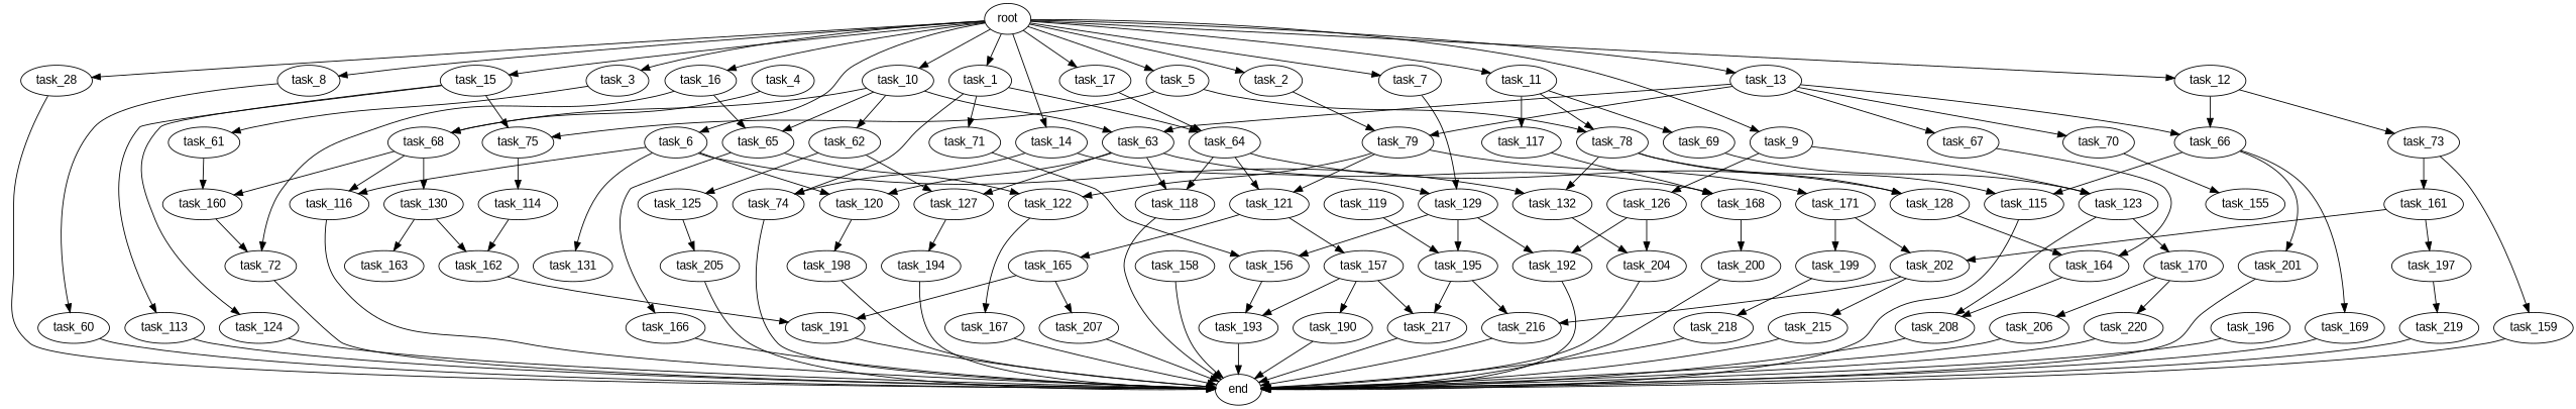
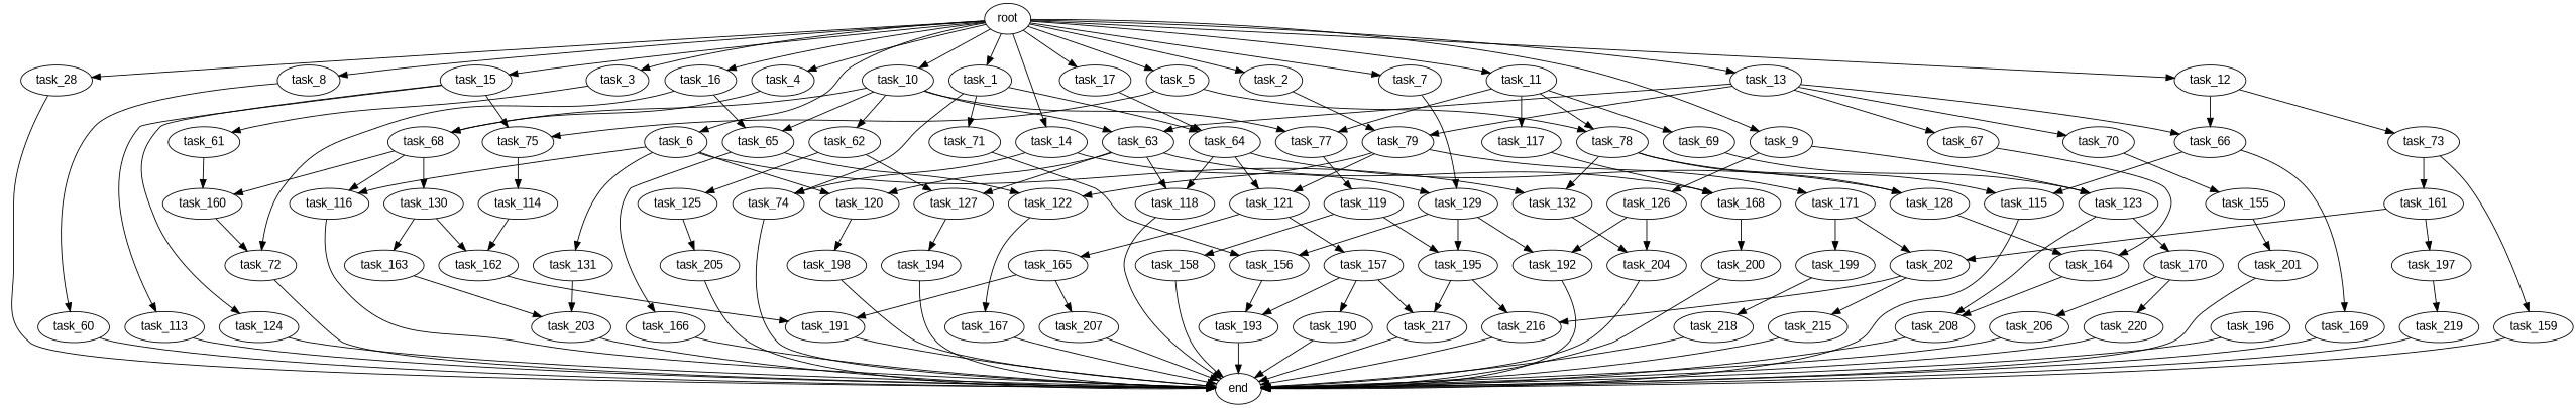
  digraph {
    fontname="Liberation Sans"
    node [fontname="Liberation Sans"]
    edge [fontname="Liberation Sans"]
    root
    task_1
    task_2
    task_3
    task_4
    task_5
    task_6
    task_7
    task_8
    task_9
    task_10
    task_11
    task_12
    task_13
    task_14
    task_15
    task_16
    task_17
    n19 [label=task_28]
    task_64
    task_71
    task_74
    task_79
    task_61
    task_68
    task_75
    task_78
    task_116
    task_120
    task_131
    task_132
    task_129
    task_60
    task_123
    task_126
    task_62
    task_63
    task_65
+   task_77
    task_69
    task_117
    task_66
    task_73
    task_67
    task_70
    task_113
    task_124
    task_72
    end
    task_118
    task_121
    task_128
    task_156
    task_122
    task_171
    task_160
    task_130
    task_114
    task_115
    task_198
+   task_203
    task_204
    task_195
    task_192
    task_170
    task_208
    task_125
    task_127
    task_168
    task_166
    task_119
    task_169
    task_159
    task_161
    task_164
    task_155
    task_205
    task_194
    task_200
    task_157
    task_165
    task_167
    task_162
    task_163
    task_201
    task_193
    task_197
    task_202
    task_199
    task_158
    task_191
    task_217
    task_216
    task_190
    task_207
    task_206
    task_220
    task_196
    task_219
    task_215
    task_218
    root -> task_1
    root -> task_2
    root -> task_3
+   root -> task_4
    root -> task_5
    root -> task_6
    root -> task_7
    root -> task_8
    root -> task_9
    root -> task_10
    root -> task_11
    root -> task_12
    root -> task_13
    root -> task_14
    root -> task_15
    root -> task_16
    root -> task_17
    root -> n19
    task_1 -> task_64
    task_1 -> task_71
    task_1 -> task_74
    task_2 -> task_79
    task_3 -> task_61
    task_4 -> task_68
    task_5 -> task_75
    task_5 -> task_78
    task_6 -> task_116
    task_6 -> task_120
    task_6 -> task_131
    task_6 -> task_132
    task_7 -> task_129
    task_8 -> task_60
    task_9 -> task_123
    task_9 -> task_126
    task_10 -> task_68
    task_10 -> task_62
    task_10 -> task_63
    task_10 -> task_65
+   task_10 -> task_77
    task_11 -> task_78
+   task_11 -> task_77
    task_11 -> task_69
    task_11 -> task_117
    task_12 -> task_66
    task_12 -> task_73
    task_13 -> task_79
    task_13 -> task_63
    task_13 -> task_66
    task_13 -> task_67
    task_13 -> task_70
    task_14 -> task_74
    task_14 -> task_129
    task_15 -> task_75
    task_15 -> task_113
    task_15 -> task_124
    task_16 -> task_65
    task_16 -> task_72
    task_17 -> task_64
    n19 -> end
    task_64 -> task_118
    task_64 -> task_121
    task_64 -> task_128
    task_71 -> task_156
    task_74 -> end
    task_79 -> task_121
    task_79 -> task_122
    task_79 -> task_171
    task_61 -> task_160
    task_68 -> task_116
    task_68 -> task_160
    task_68 -> task_130
    task_75 -> task_114
    task_78 -> task_132
    task_78 -> task_128
    task_78 -> task_115
    task_116 -> end
    task_120 -> task_198
+   task_131 -> task_203
    task_132 -> task_204
    task_129 -> task_156
    task_129 -> task_195
    task_129 -> task_192
    task_60 -> end
    task_123 -> task_170
    task_123 -> task_208
    task_126 -> task_204
    task_126 -> task_192
    task_62 -> task_125
    task_62 -> task_127
    task_63 -> task_120
    task_63 -> task_118
    task_63 -> task_127
    task_63 -> task_168
    task_65 -> task_122
    task_65 -> task_166
+   task_77 -> task_119
    task_69 -> task_123
    task_117 -> task_168
    task_66 -> task_115
    task_66 -> task_169
    task_73 -> task_159
    task_73 -> task_161
    task_67 -> task_164
    task_70 -> task_155
    task_113 -> end
    task_124 -> end
    task_72 -> end
    task_118 -> end
    task_121 -> task_157
    task_121 -> task_165
    task_128 -> task_164
    task_156 -> task_193
    task_122 -> task_167
    task_171 -> task_202
    task_171 -> task_199
    task_160 -> task_72
    task_130 -> task_162
    task_130 -> task_163
    task_114 -> task_162
    task_115 -> end
    task_198 -> end
+   task_203 -> end
    task_204 -> end
    task_195 -> task_217
    task_195 -> task_216
    task_192 -> end
    task_170 -> task_206
    task_170 -> task_220
    task_208 -> end
    task_125 -> task_205
    task_127 -> task_194
    task_168 -> task_200
    task_166 -> end
    task_119 -> task_195
+   task_119 -> task_158
    task_169 -> end
    task_159 -> end
    task_161 -> task_197
    task_161 -> task_202
    task_164 -> task_208
-   task_66 -> task_201
+   task_155 -> task_201
    task_205 -> end
    task_194 -> end
    task_200 -> end
    task_157 -> task_193
    task_157 -> task_217
    task_157 -> task_190
    task_165 -> task_191
    task_165 -> task_207
    task_167 -> end
    task_162 -> task_191
+   task_163 -> task_203
    task_201 -> end
    task_193 -> end
    task_197 -> task_219
    task_202 -> task_216
    task_202 -> task_215
    task_199 -> task_218
    task_158 -> end
    task_191 -> end
    task_217 -> end
    task_216 -> end
    task_190 -> end
    task_207 -> end
    task_206 -> end
    task_220 -> end
    task_196 -> end
    task_219 -> end
    task_215 -> end
    task_218 -> end
  }
